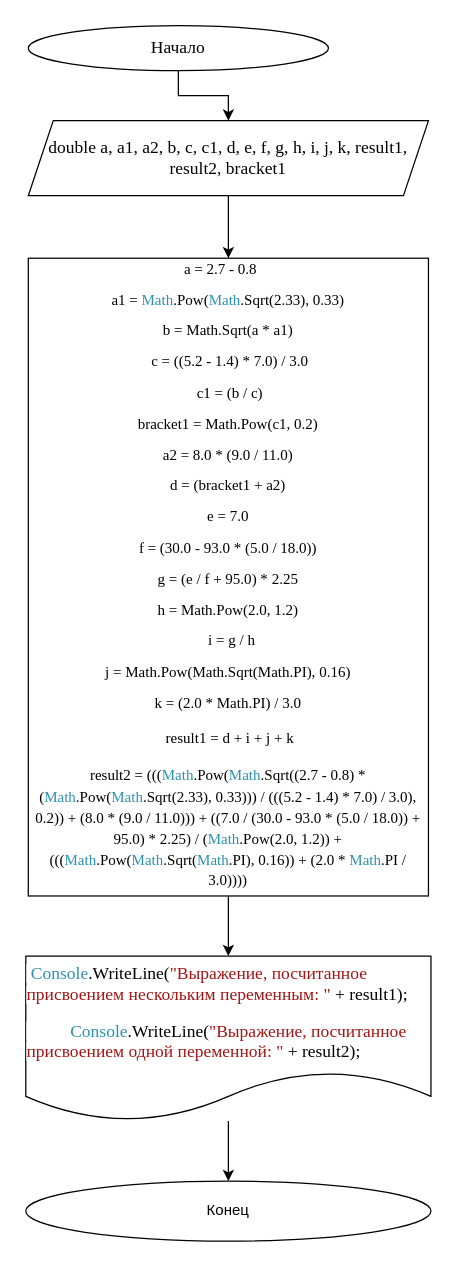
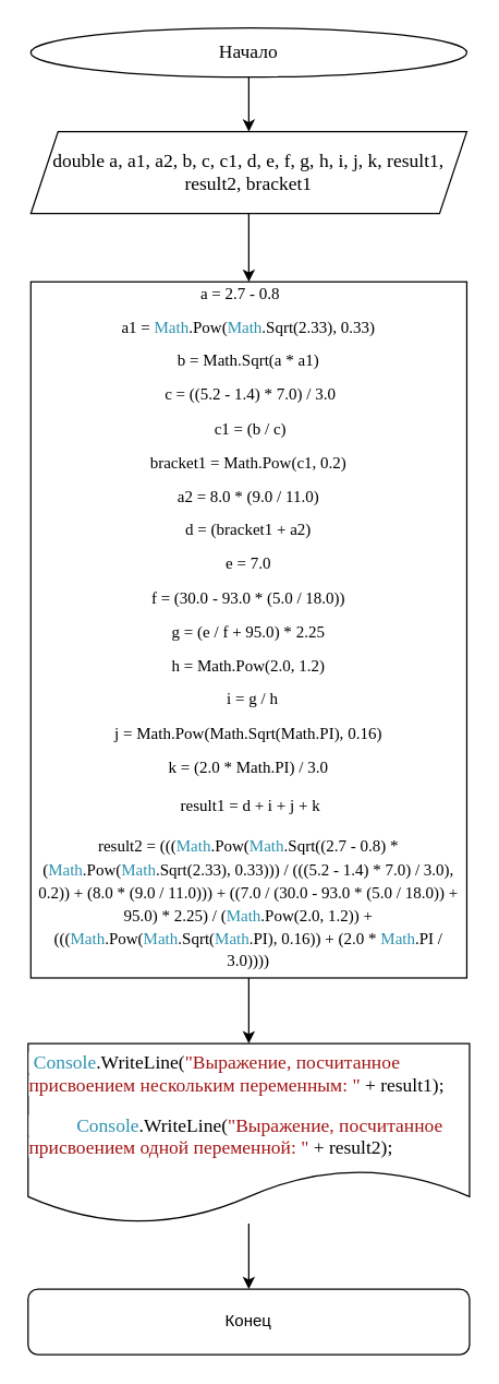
  <mxCell id="0" />
  <mxCell id="1" parent="0" />
  <mxCell id="2" value="" style="edgeStyle=orthogonalEdgeStyle;rounded=0;orthogonalLoop=1;jettySize=auto;html=1;" edge="1" parent="1" source="3" target="5"><mxGeometry relative="1" as="geometry" /></mxCell>
- <mxCell id="3" value="&lt;font style=&quot;font-size: 14px;&quot; face=&quot;Times New Roman&quot;&gt;Начало&lt;/font&gt;" style="ellipse;whiteSpace=wrap;html=1;" vertex="1" parent="1"><mxGeometry x="22" y="20" width="240" height="36" as="geometry" /></mxCell>
+ <mxCell id="3" value="&lt;font style=&quot;font-size: 14px;&quot; face=&quot;Times New Roman&quot;&gt;Начало&lt;/font&gt;" style="ellipse;whiteSpace=wrap;html=1;" vertex="1" parent="1"><mxGeometry x="22" y="20" width="320" height="36" as="geometry" /></mxCell>
  <mxCell id="4" value="" style="edgeStyle=orthogonalEdgeStyle;rounded=0;orthogonalLoop=1;jettySize=auto;html=1;" edge="1" parent="1" source="5" target="7"><mxGeometry relative="1" as="geometry" /></mxCell>
  <mxCell id="5" value="&lt;font style=&quot;font-size: 14px;&quot; face=&quot;Times New Roman&quot;&gt;double a, a1, a2, b, c, c1, d, e, f, g, h, i, j, k, result1, result2, bracket1&lt;/font&gt;" style="shape=parallelogram;perimeter=parallelogramPerimeter;whiteSpace=wrap;html=1;fixedSize=1;" vertex="1" parent="1"><mxGeometry x="22" y="96" width="320" height="60" as="geometry" /></mxCell>
  <mxCell id="6" value="" style="edgeStyle=orthogonalEdgeStyle;rounded=0;orthogonalLoop=1;jettySize=auto;html=1;" edge="1" parent="1" source="7" target="9"><mxGeometry relative="1" as="geometry" /></mxCell>
  <mxCell id="7" value="&lt;p style=&quot;line-height: 70%;&quot; class=&quot;MsoNormal&quot;&gt;&lt;font style=&quot;font-size: 12px;&quot;&gt;&lt;span style=&quot;background: rgb(255, 255, 255);&quot;&gt;a = 2.7 - 0.8&lt;/span&gt;&lt;span style=&quot;background: rgb(255, 255, 255);&quot;&gt;&amp;nbsp; &amp;nbsp;&amp;nbsp;&lt;/span&gt;&lt;/font&gt;&lt;/p&gt;&lt;p style=&quot;line-height: 70%;&quot; class=&quot;MsoNormal&quot;&gt;&lt;font style=&quot;font-size: 12px;&quot;&gt;&lt;span style=&quot;background: rgb(255, 255, 255);&quot;&gt;a1 = &lt;/span&gt;&lt;span style=&quot;color: rgb(43, 145, 175); background: rgb(255, 255, 255);&quot;&gt;Math&lt;/span&gt;&lt;span style=&quot;background: rgb(255, 255, 255);&quot;&gt;.Pow(&lt;/span&gt;&lt;span style=&quot;color: rgb(43, 145, 175); background: rgb(255, 255, 255);&quot;&gt;Math&lt;/span&gt;&lt;span style=&quot;background: rgb(255, 255, 255);&quot;&gt;.Sqrt(2.33), 0.33)&lt;/span&gt;&lt;/font&gt;&lt;/p&gt;&lt;p style=&quot;line-height: 70%;&quot; class=&quot;MsoNormal&quot;&gt;&lt;font style=&quot;font-size: 12px;&quot;&gt;&lt;span style=&quot;background: rgb(255, 255, 255);&quot;&gt;b = &lt;/span&gt;&lt;span style=&quot;background: rgb(255, 255, 255);&quot;&gt;Math&lt;/span&gt;&lt;span style=&quot;background: rgb(255, 255, 255);&quot;&gt;.Sqrt(a * a1)&lt;/span&gt;&lt;/font&gt;&lt;/p&gt;&lt;p class=&quot;MsoNormal&quot;&gt;&lt;font style=&quot;font-size: 12px;&quot;&gt;&lt;span style=&quot;background: rgb(255, 255, 255);&quot;&gt;&lt;/span&gt;&lt;/font&gt;&lt;/p&gt;&lt;p style=&quot;line-height: 70%;&quot; class=&quot;MsoNormal&quot;&gt;&lt;span style=&quot;background: rgb(255, 255, 255);&quot;&gt;&lt;font style=&quot;font-size: 12px;&quot;&gt;&amp;nbsp;c = ((5.2 - 1.4) * 7.0) / 3.0&lt;/font&gt;&lt;/span&gt;&lt;/p&gt;&lt;p class=&quot;MsoNormal&quot;&gt;&lt;font style=&quot;font-size: 12px;&quot;&gt;&lt;span style=&quot;background: rgb(255, 255, 255);&quot;&gt;&lt;/span&gt;&lt;/font&gt;&lt;/p&gt;&lt;p style=&quot;line-height: 70%;&quot; class=&quot;MsoNormal&quot;&gt;&lt;span style=&quot;background: rgb(255, 255, 255);&quot;&gt;&lt;font style=&quot;font-size: 12px;&quot;&gt;&amp;nbsp;c1 = (b / c)&lt;/font&gt;&lt;/span&gt;&lt;/p&gt;&lt;p class=&quot;MsoNormal&quot;&gt;&lt;font style=&quot;font-size: 12px;&quot;&gt;&lt;span style=&quot;background: rgb(255, 255, 255);&quot;&gt;&lt;/span&gt;&lt;/font&gt;&lt;/p&gt;&lt;p style=&quot;line-height: 70%;&quot; class=&quot;MsoNormal&quot;&gt;&lt;font style=&quot;font-size: 12px;&quot;&gt;&lt;span style=&quot;background: rgb(255, 255, 255);&quot;&gt;bracket1 = &lt;/span&gt;&lt;span style=&quot;background: rgb(255, 255, 255);&quot;&gt;Math&lt;/span&gt;&lt;span style=&quot;background: rgb(255, 255, 255);&quot;&gt;.Pow(c1, 0.2)&lt;/span&gt;&lt;/font&gt;&lt;/p&gt;&lt;p class=&quot;MsoNormal&quot;&gt;&lt;font style=&quot;font-size: 12px;&quot;&gt;&lt;span style=&quot;background: rgb(255, 255, 255);&quot;&gt;&lt;/span&gt;&lt;/font&gt;&lt;/p&gt;&lt;p style=&quot;line-height: 70%;&quot; class=&quot;MsoNormal&quot;&gt;&lt;span style=&quot;background: rgb(255, 255, 255);&quot;&gt;&lt;font style=&quot;font-size: 12px;&quot;&gt;a2 = 8.0 * (9.0 / 11.0)&lt;/font&gt;&lt;/span&gt;&lt;/p&gt;&lt;p class=&quot;MsoNormal&quot;&gt;&lt;font style=&quot;font-size: 12px;&quot;&gt;&lt;span style=&quot;background: rgb(255, 255, 255);&quot;&gt;&lt;/span&gt;&lt;/font&gt;&lt;/p&gt;&lt;p style=&quot;line-height: 70%;&quot; class=&quot;MsoNormal&quot;&gt;&lt;span style=&quot;background: rgb(255, 255, 255);&quot;&gt;&lt;font style=&quot;font-size: 12px;&quot;&gt;d = (bracket1 + a2)&lt;/font&gt;&lt;/span&gt;&lt;/p&gt;&lt;p class=&quot;MsoNormal&quot;&gt;&lt;font style=&quot;font-size: 12px;&quot;&gt;&lt;span style=&quot;background: rgb(255, 255, 255);&quot;&gt;&lt;/span&gt;&lt;/font&gt;&lt;/p&gt;&lt;p style=&quot;line-height: 70%;&quot; class=&quot;MsoNormal&quot;&gt;&lt;span style=&quot;background: rgb(255, 255, 255);&quot;&gt;&lt;font style=&quot;font-size: 12px;&quot;&gt;e = 7.0&lt;/font&gt;&lt;/span&gt;&lt;/p&gt;&lt;p class=&quot;MsoNormal&quot;&gt;&lt;font style=&quot;font-size: 12px;&quot;&gt;&lt;span style=&quot;background: rgb(255, 255, 255);&quot;&gt;&lt;/span&gt;&lt;/font&gt;&lt;/p&gt;&lt;p style=&quot;line-height: 70%;&quot; class=&quot;MsoNormal&quot;&gt;&lt;span style=&quot;background: rgb(255, 255, 255);&quot;&gt;&lt;font style=&quot;font-size: 12px;&quot;&gt;f = (30.0 - 93.0 * (5.0 / 18.0))&lt;/font&gt;&lt;/span&gt;&lt;/p&gt;&lt;p class=&quot;MsoNormal&quot;&gt;&lt;font style=&quot;font-size: 12px;&quot;&gt;&lt;span style=&quot;background: rgb(255, 255, 255);&quot;&gt;&lt;/span&gt;&lt;/font&gt;&lt;/p&gt;&lt;p style=&quot;line-height: 70%;&quot; class=&quot;MsoNormal&quot;&gt;&lt;span style=&quot;background: rgb(255, 255, 255);&quot;&gt;&lt;font style=&quot;font-size: 12px;&quot;&gt;g = (e / f + 95.0) * 2.25&lt;/font&gt;&lt;/span&gt;&lt;/p&gt;&lt;p class=&quot;MsoNormal&quot;&gt;&lt;font style=&quot;font-size: 12px;&quot;&gt;&lt;span style=&quot;background: rgb(255, 255, 255);&quot;&gt;&lt;/span&gt;&lt;/font&gt;&lt;/p&gt;&lt;p style=&quot;line-height: 70%;&quot; class=&quot;MsoNormal&quot;&gt;&lt;font style=&quot;font-size: 12px;&quot;&gt;&lt;span style=&quot;background: rgb(255, 255, 255);&quot;&gt;h = &lt;/span&gt;&lt;span style=&quot;background: rgb(255, 255, 255);&quot;&gt;Math&lt;/span&gt;&lt;span style=&quot;background: rgb(255, 255, 255);&quot;&gt;.Pow(2.0, 1.2)&lt;/span&gt;&lt;/font&gt;&lt;/p&gt;&lt;p class=&quot;MsoNormal&quot;&gt;&lt;font style=&quot;font-size: 12px;&quot;&gt;&lt;span style=&quot;background: rgb(255, 255, 255);&quot;&gt;&lt;/span&gt;&lt;/font&gt;&lt;/p&gt;&lt;p style=&quot;line-height: 70%;&quot; class=&quot;MsoNormal&quot;&gt;&lt;span style=&quot;background: rgb(255, 255, 255);&quot;&gt;&lt;font style=&quot;font-size: 12px;&quot;&gt;&amp;nbsp; i = g / h&lt;/font&gt;&lt;/span&gt;&lt;/p&gt;&lt;p class=&quot;MsoNormal&quot;&gt;&lt;font style=&quot;font-size: 12px;&quot;&gt;&lt;span style=&quot;background: rgb(255, 255, 255);&quot;&gt;&lt;/span&gt;&lt;/font&gt;&lt;/p&gt;&lt;p style=&quot;line-height: 70%;&quot; class=&quot;MsoNormal&quot;&gt;&lt;font style=&quot;font-size: 12px;&quot;&gt;&lt;span style=&quot;background: rgb(255, 255, 255);&quot;&gt;j = &lt;/span&gt;&lt;span style=&quot;background: rgb(255, 255, 255);&quot;&gt;Math&lt;/span&gt;&lt;span style=&quot;background: rgb(255, 255, 255);&quot;&gt;.Pow(&lt;/span&gt;&lt;span style=&quot;background: rgb(255, 255, 255);&quot;&gt;Math&lt;/span&gt;&lt;span style=&quot;background: rgb(255, 255, 255);&quot;&gt;.Sqrt(&lt;/span&gt;&lt;span style=&quot;background: rgb(255, 255, 255);&quot;&gt;Math&lt;/span&gt;&lt;span style=&quot;background: rgb(255, 255, 255);&quot;&gt;.PI), 0.16)&lt;/span&gt;&lt;/font&gt;&lt;/p&gt;&lt;p class=&quot;MsoNormal&quot;&gt;&lt;font style=&quot;font-size: 12px;&quot;&gt;&lt;span style=&quot;background: rgb(255, 255, 255);&quot;&gt;&lt;/span&gt;&lt;/font&gt;&lt;/p&gt;&lt;p style=&quot;line-height: 70%;&quot; class=&quot;MsoNormal&quot;&gt;&lt;font style=&quot;font-size: 12px;&quot;&gt;&lt;span style=&quot;background: rgb(255, 255, 255);&quot;&gt;k = (2.0 * &lt;/span&gt;&lt;span style=&quot;background: rgb(255, 255, 255);&quot;&gt;Math&lt;/span&gt;&lt;span style=&quot;background: rgb(255, 255, 255);&quot;&gt;.PI) / 3.0&lt;/span&gt;&lt;/font&gt;&lt;/p&gt;&lt;p style=&quot;line-height: 70%;&quot; class=&quot;MsoNormal&quot;&gt;&lt;font style=&quot;font-size: 12px;&quot;&gt;&lt;span style=&quot;background: rgb(255, 255, 255);&quot;&gt;&lt;/span&gt;&lt;/font&gt;&lt;/p&gt;&lt;p class=&quot;MsoNormal&quot;&gt;&lt;span style=&quot;background: rgb(255, 255, 255);&quot;&gt;&lt;font style=&quot;font-size: 12px;&quot;&gt;&amp;nbsp;result1 = d + i + j + k&lt;/font&gt;&lt;/span&gt;&lt;/p&gt;&lt;p class=&quot;MsoNormal&quot;&gt;&lt;font style=&quot;font-size: 12px;&quot;&gt;&lt;span style=&quot;background: rgb(255, 255, 255);&quot;&gt;&lt;/span&gt;&lt;/font&gt;&lt;/p&gt;&lt;p class=&quot;MsoNormal&quot;&gt;&lt;font style=&quot;font-size: 12px;&quot;&gt;&lt;span style=&quot;background: rgb(255, 255, 255);&quot;&gt;result2 = (((&lt;/span&gt;&lt;span style=&quot;color: rgb(43, 145, 175); background: rgb(255, 255, 255);&quot;&gt;Math&lt;/span&gt;&lt;span style=&quot;background: rgb(255, 255, 255);&quot;&gt;.Pow(&lt;/span&gt;&lt;span style=&quot;color: rgb(43, 145, 175); background: rgb(255, 255, 255);&quot;&gt;Math&lt;/span&gt;&lt;span style=&quot;background: rgb(255, 255, 255);&quot;&gt;.Sqrt((2.7 - 0.8) * (&lt;/span&gt;&lt;span style=&quot;color: rgb(43, 145, 175); background: rgb(255, 255, 255);&quot;&gt;Math&lt;/span&gt;&lt;span style=&quot;background: rgb(255, 255, 255);&quot;&gt;.Pow(&lt;/span&gt;&lt;span style=&quot;color: rgb(43, 145, 175); background: rgb(255, 255, 255);&quot;&gt;Math&lt;/span&gt;&lt;span style=&quot;background: rgb(255, 255, 255);&quot;&gt;.Sqrt(2.33), 0.33))) / (((5.2 - 1.4) * 7.0) / 3.0), 0.2)) + (8.0 * (9.0 / 11.0))) + ((7.0 / (30.0 - 93.0 * (5.0 / 18.0)) + 95.0) * 2.25) / (&lt;/span&gt;&lt;span style=&quot;color: rgb(43, 145, 175); background: rgb(255, 255, 255);&quot;&gt;Math&lt;/span&gt;&lt;span style=&quot;background: rgb(255, 255, 255);&quot;&gt;.Pow(2.0, 1.2)) + (((&lt;/span&gt;&lt;span style=&quot;color: rgb(43, 145, 175); background: rgb(255, 255, 255);&quot;&gt;Math&lt;/span&gt;&lt;span style=&quot;background: rgb(255, 255, 255);&quot;&gt;.Pow(&lt;/span&gt;&lt;span style=&quot;color: rgb(43, 145, 175); background: rgb(255, 255, 255);&quot;&gt;Math&lt;/span&gt;&lt;span style=&quot;background: rgb(255, 255, 255);&quot;&gt;.Sqrt(&lt;/span&gt;&lt;span style=&quot;color: rgb(43, 145, 175); background: rgb(255, 255, 255);&quot;&gt;Math&lt;/span&gt;&lt;span style=&quot;background: rgb(255, 255, 255);&quot;&gt;.PI), 0.16)) + (2.0 * &lt;/span&gt;&lt;span style=&quot;color: rgb(43, 145, 175); background: rgb(255, 255, 255);&quot;&gt;Math&lt;/span&gt;&lt;span style=&quot;background: rgb(255, 255, 255);&quot;&gt;.PI / 3.0))))&lt;/span&gt;&lt;/font&gt;&lt;/p&gt;" style="rounded=0;whiteSpace=wrap;html=1;fontSize=14;fontFamily=Times New Roman;spacing=2;" vertex="1" parent="1"><mxGeometry x="22" y="206" width="320" height="510" as="geometry" /></mxCell>
  <mxCell id="8" value="" style="edgeStyle=orthogonalEdgeStyle;rounded=0;orthogonalLoop=1;jettySize=auto;html=1;" edge="1" parent="1" source="9" target="10"><mxGeometry relative="1" as="geometry" /></mxCell>
  <mxCell id="9" value="&lt;p style=&quot;mso-para-margin-top:0,0000gd;mso-para-margin-bottom:0,0000gd;text-align:left;&quot; class=&quot;MsoNormal&quot;&gt;&lt;font style=&quot;font-size: 14px;&quot; face=&quot;Times New Roman&quot;&gt;&lt;span style=&quot;background: rgb(255, 255, 255);&quot;&gt;&amp;nbsp;&lt;/span&gt;&lt;span style=&quot;color: rgb(43, 145, 175); background: rgb(255, 255, 255);&quot;&gt;Console&lt;/span&gt;&lt;span style=&quot;background: rgb(255, 255, 255);&quot;&gt;.WriteLine(&lt;/span&gt;&lt;span style=&quot;color: rgb(163, 21, 21); background: rgb(255, 255, 255);&quot;&gt;&quot;Выражение, посчитанное присвоением нескольким переменным: &quot;&lt;/span&gt;&lt;span style=&quot;background: rgb(255, 255, 255);&quot;&gt;&amp;nbsp;+ result1);&lt;/span&gt;&lt;span style=&quot;background: rgb(255, 255, 255);&quot;&gt;&lt;/span&gt;&lt;/font&gt;&lt;/p&gt;&lt;p style=&quot;mso-para-margin-top:0,0000gd;mso-para-margin-bottom:0,0000gd;text-align:left;&quot; class=&quot;MsoNormal&quot;&gt;&lt;font style=&quot;font-size: 14px;&quot; face=&quot;Times New Roman&quot;&gt;&lt;span style=&quot;background: rgb(255, 255, 255);&quot;&gt;&amp;nbsp;&amp;nbsp;&amp;nbsp;&amp;nbsp;&amp;nbsp;&amp;nbsp;&amp;nbsp;&amp;nbsp;&amp;nbsp;&amp;nbsp;&lt;/span&gt;&lt;span style=&quot;color: rgb(43, 145, 175); background: rgb(255, 255, 255);&quot;&gt;Console&lt;/span&gt;&lt;span style=&quot;background: rgb(255, 255, 255);&quot;&gt;.WriteLine(&lt;/span&gt;&lt;span style=&quot;color: rgb(163, 21, 21); background: rgb(255, 255, 255);&quot;&gt;&quot;Выражение, посчитанное присвоением одной переменной: &quot;&lt;/span&gt;&lt;span style=&quot;background: rgb(255, 255, 255);&quot;&gt;&amp;nbsp;+ result2);&lt;/span&gt;&lt;/font&gt;&lt;span style=&quot;font-family: &amp;quot;Times New Roman&amp;quot;; background: rgb(255, 255, 255);&quot;&gt;&lt;/span&gt;&lt;/p&gt;" style="shape=document;whiteSpace=wrap;html=1;boundedLbl=1;" vertex="1" parent="1"><mxGeometry x="20" y="764" width="324" height="132" as="geometry" /></mxCell>
- <mxCell id="10" value="Конец" style="ellipse;whiteSpace=wrap;html=1;" vertex="1" parent="1"><mxGeometry x="20" y="944" width="324" height="48" as="geometry" /></mxCell>
+ <mxCell id="10" value="Конец" style="whiteSpace=wrap;html=1;rounded=1;" vertex="1" parent="1"><mxGeometry x="20" y="944" width="324" height="48" as="geometry" /></mxCell>
